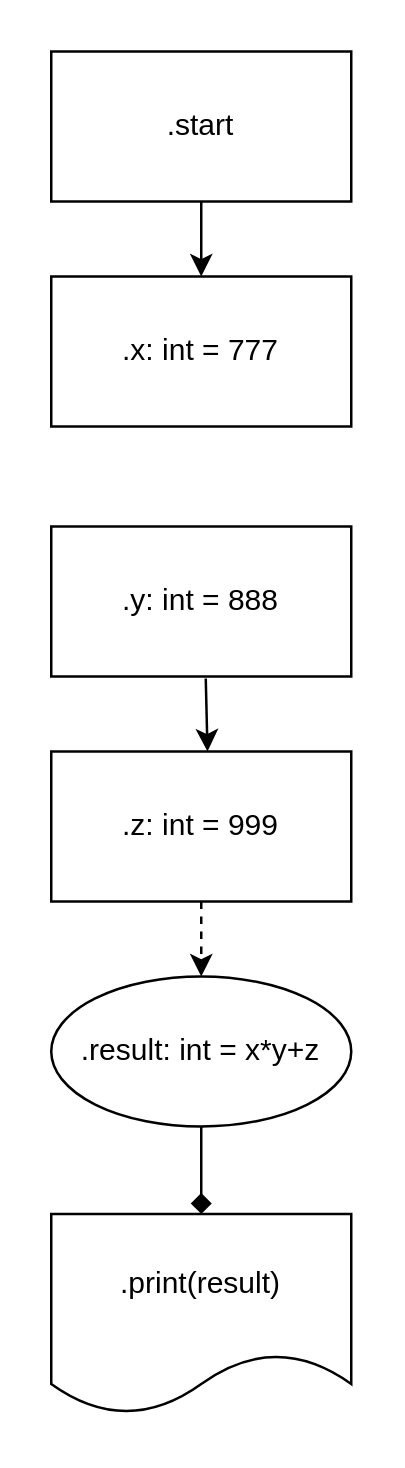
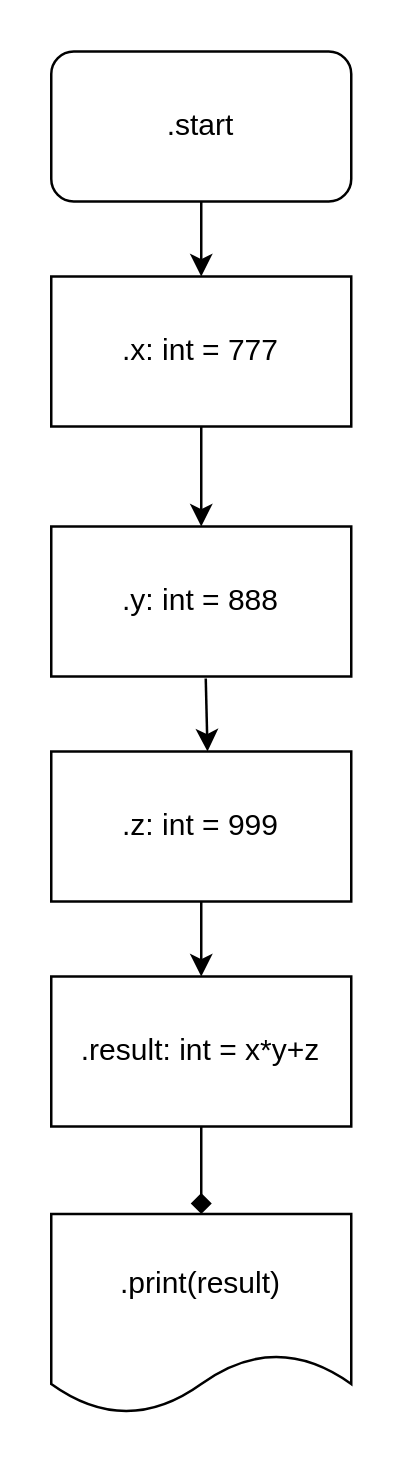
  <mxCell id="0" />
  <mxCell id="1" parent="0" />
- <mxCell id="2" value="&lt;font style=&quot;vertical-align: inherit;&quot;&gt;&lt;font style=&quot;vertical-align: inherit;&quot;&gt;.start&lt;/font&gt;&lt;/font&gt;" style="whiteSpace=wrap;html=1;rounded=0;" vertex="1" parent="1"><mxGeometry x="20" y="20" width="120" height="60" as="geometry" /></mxCell>
+ <mxCell id="2" value="&lt;font style=&quot;vertical-align: inherit;&quot;&gt;&lt;font style=&quot;vertical-align: inherit;&quot;&gt;.start&lt;/font&gt;&lt;/font&gt;" style="rounded=1;whiteSpace=wrap;html=1;" vertex="1" parent="1"><mxGeometry x="20" y="20" width="120" height="60" as="geometry" /></mxCell>
  <mxCell id="3" value="&lt;font style=&quot;vertical-align: inherit;&quot;&gt;&lt;font style=&quot;vertical-align: inherit;&quot;&gt;&lt;font style=&quot;vertical-align: inherit;&quot;&gt;&lt;font style=&quot;vertical-align: inherit;&quot;&gt;&lt;font style=&quot;vertical-align: inherit;&quot;&gt;&lt;font style=&quot;vertical-align: inherit;&quot;&gt;.print(result)&lt;/font&gt;&lt;/font&gt;&lt;/font&gt;&lt;/font&gt;&lt;/font&gt;&lt;/font&gt;" style="shape=document;whiteSpace=wrap;html=1;boundedLbl=1;" vertex="1" parent="1"><mxGeometry x="20" y="485" width="120" height="80" as="geometry" /></mxCell>
  <mxCell id="4" value="" style="endArrow=classic;html=1;rounded=0;exitX=0.5;exitY=1;exitDx=0;exitDy=0;entryX=0.5;entryY=0;entryDx=0;entryDy=0;entryPerimeter=0;" edge="1" parent="1" source="2"><mxGeometry width="50" height="50" relative="1" as="geometry"><mxPoint x="80" y="330" as="sourcePoint" /><mxPoint x="80" y="110" as="targetPoint" /></mxGeometry></mxCell>
- <mxCell id="5" value="" style="endArrow=classic;html=1;rounded=0;exitX=0.5;exitY=1;exitDx=0;exitDy=0;dashed=1;" edge="1" parent="1" source="9" target="10"><mxGeometry width="50" height="50" relative="1" as="geometry"><mxPoint x="80.94" y="368.4" as="sourcePoint" /><mxPoint x="80" y="400" as="targetPoint" /></mxGeometry></mxCell>
+ <mxCell id="5" value="" style="endArrow=classic;html=1;rounded=0;exitX=0.5;exitY=1;exitDx=0;exitDy=0;" edge="1" parent="1" source="9" target="10"><mxGeometry width="50" height="50" relative="1" as="geometry"><mxPoint x="80.94" y="368.4" as="sourcePoint" /><mxPoint x="80" y="400" as="targetPoint" /></mxGeometry></mxCell>
  <mxCell id="6" value="" style="endArrow=classic;html=1;rounded=0;exitX=0.515;exitY=0.885;exitDx=0;exitDy=0;exitPerimeter=0;entryX=0.5;entryY=0;entryDx=0;entryDy=0;" edge="1" parent="1"><mxGeometry width="50" height="50" relative="1" as="geometry"><mxPoint x="81.8" y="270.8" as="sourcePoint" /><mxPoint x="82.5" y="300" as="targetPoint" /></mxGeometry></mxCell>
  <mxCell id="7" value="&lt;font style=&quot;vertical-align: inherit;&quot;&gt;&lt;font style=&quot;vertical-align: inherit;&quot;&gt;.y: int = 888&lt;/font&gt;&lt;/font&gt;" style="rounded=0;whiteSpace=wrap;html=1;" vertex="1" parent="1"><mxGeometry x="20" y="210" width="120" height="60" as="geometry" /></mxCell>
  <mxCell id="8" value="&lt;font style=&quot;vertical-align: inherit;&quot;&gt;&lt;font style=&quot;vertical-align: inherit;&quot;&gt;.x: int = 777&lt;/font&gt;&lt;/font&gt;" style="rounded=0;whiteSpace=wrap;html=1;" vertex="1" parent="1"><mxGeometry x="20" y="110" width="120" height="60" as="geometry" /></mxCell>
  <mxCell id="9" value="&lt;font style=&quot;vertical-align: inherit;&quot;&gt;&lt;font style=&quot;vertical-align: inherit;&quot;&gt;.z: int = 999&lt;/font&gt;&lt;/font&gt;" style="rounded=0;whiteSpace=wrap;html=1;" vertex="1" parent="1"><mxGeometry x="20" y="300" width="120" height="60" as="geometry" /></mxCell>
- <mxCell id="10" value="&lt;font style=&quot;vertical-align: inherit;&quot;&gt;&lt;font style=&quot;vertical-align: inherit;&quot;&gt;&lt;font style=&quot;vertical-align: inherit;&quot;&gt;&lt;font style=&quot;vertical-align: inherit;&quot;&gt;.result: int = x*y+z&lt;/font&gt;&lt;/font&gt;&lt;/font&gt;&lt;/font&gt;" style="ellipse;whiteSpace=wrap;html=1;" vertex="1" parent="1"><mxGeometry x="20" y="390" width="120" height="60" as="geometry" /></mxCell>
+ <mxCell id="10" value="&lt;font style=&quot;vertical-align: inherit;&quot;&gt;&lt;font style=&quot;vertical-align: inherit;&quot;&gt;&lt;font style=&quot;vertical-align: inherit;&quot;&gt;&lt;font style=&quot;vertical-align: inherit;&quot;&gt;.result: int = x*y+z&lt;/font&gt;&lt;/font&gt;&lt;/font&gt;&lt;/font&gt;" style="rounded=0;whiteSpace=wrap;html=1;" vertex="1" parent="1"><mxGeometry x="20" y="390" width="120" height="60" as="geometry" /></mxCell>
  <mxCell id="11" value="" style="endArrow=diamond;html=1;rounded=0;exitX=0.5;exitY=1;exitDx=0;exitDy=0;entryX=0.5;entryY=0;entryDx=0;entryDy=0;" edge="1" parent="1" source="10" target="3"><mxGeometry width="50" height="50" relative="1" as="geometry"><mxPoint x="80" y="590" as="sourcePoint" /><mxPoint x="130" y="540" as="targetPoint" /></mxGeometry></mxCell>
+ <mxCell id="12" value="" style="endArrow=classic;html=1;rounded=0;exitX=0.5;exitY=1;exitDx=0;exitDy=0;entryX=0.5;entryY=0;entryDx=0;entryDy=0;" edge="1" parent="1" source="8" target="7"><mxGeometry width="50" height="50" relative="1" as="geometry"><mxPoint x="80" y="330" as="sourcePoint" /><mxPoint x="130" y="280" as="targetPoint" /></mxGeometry></mxCell>
